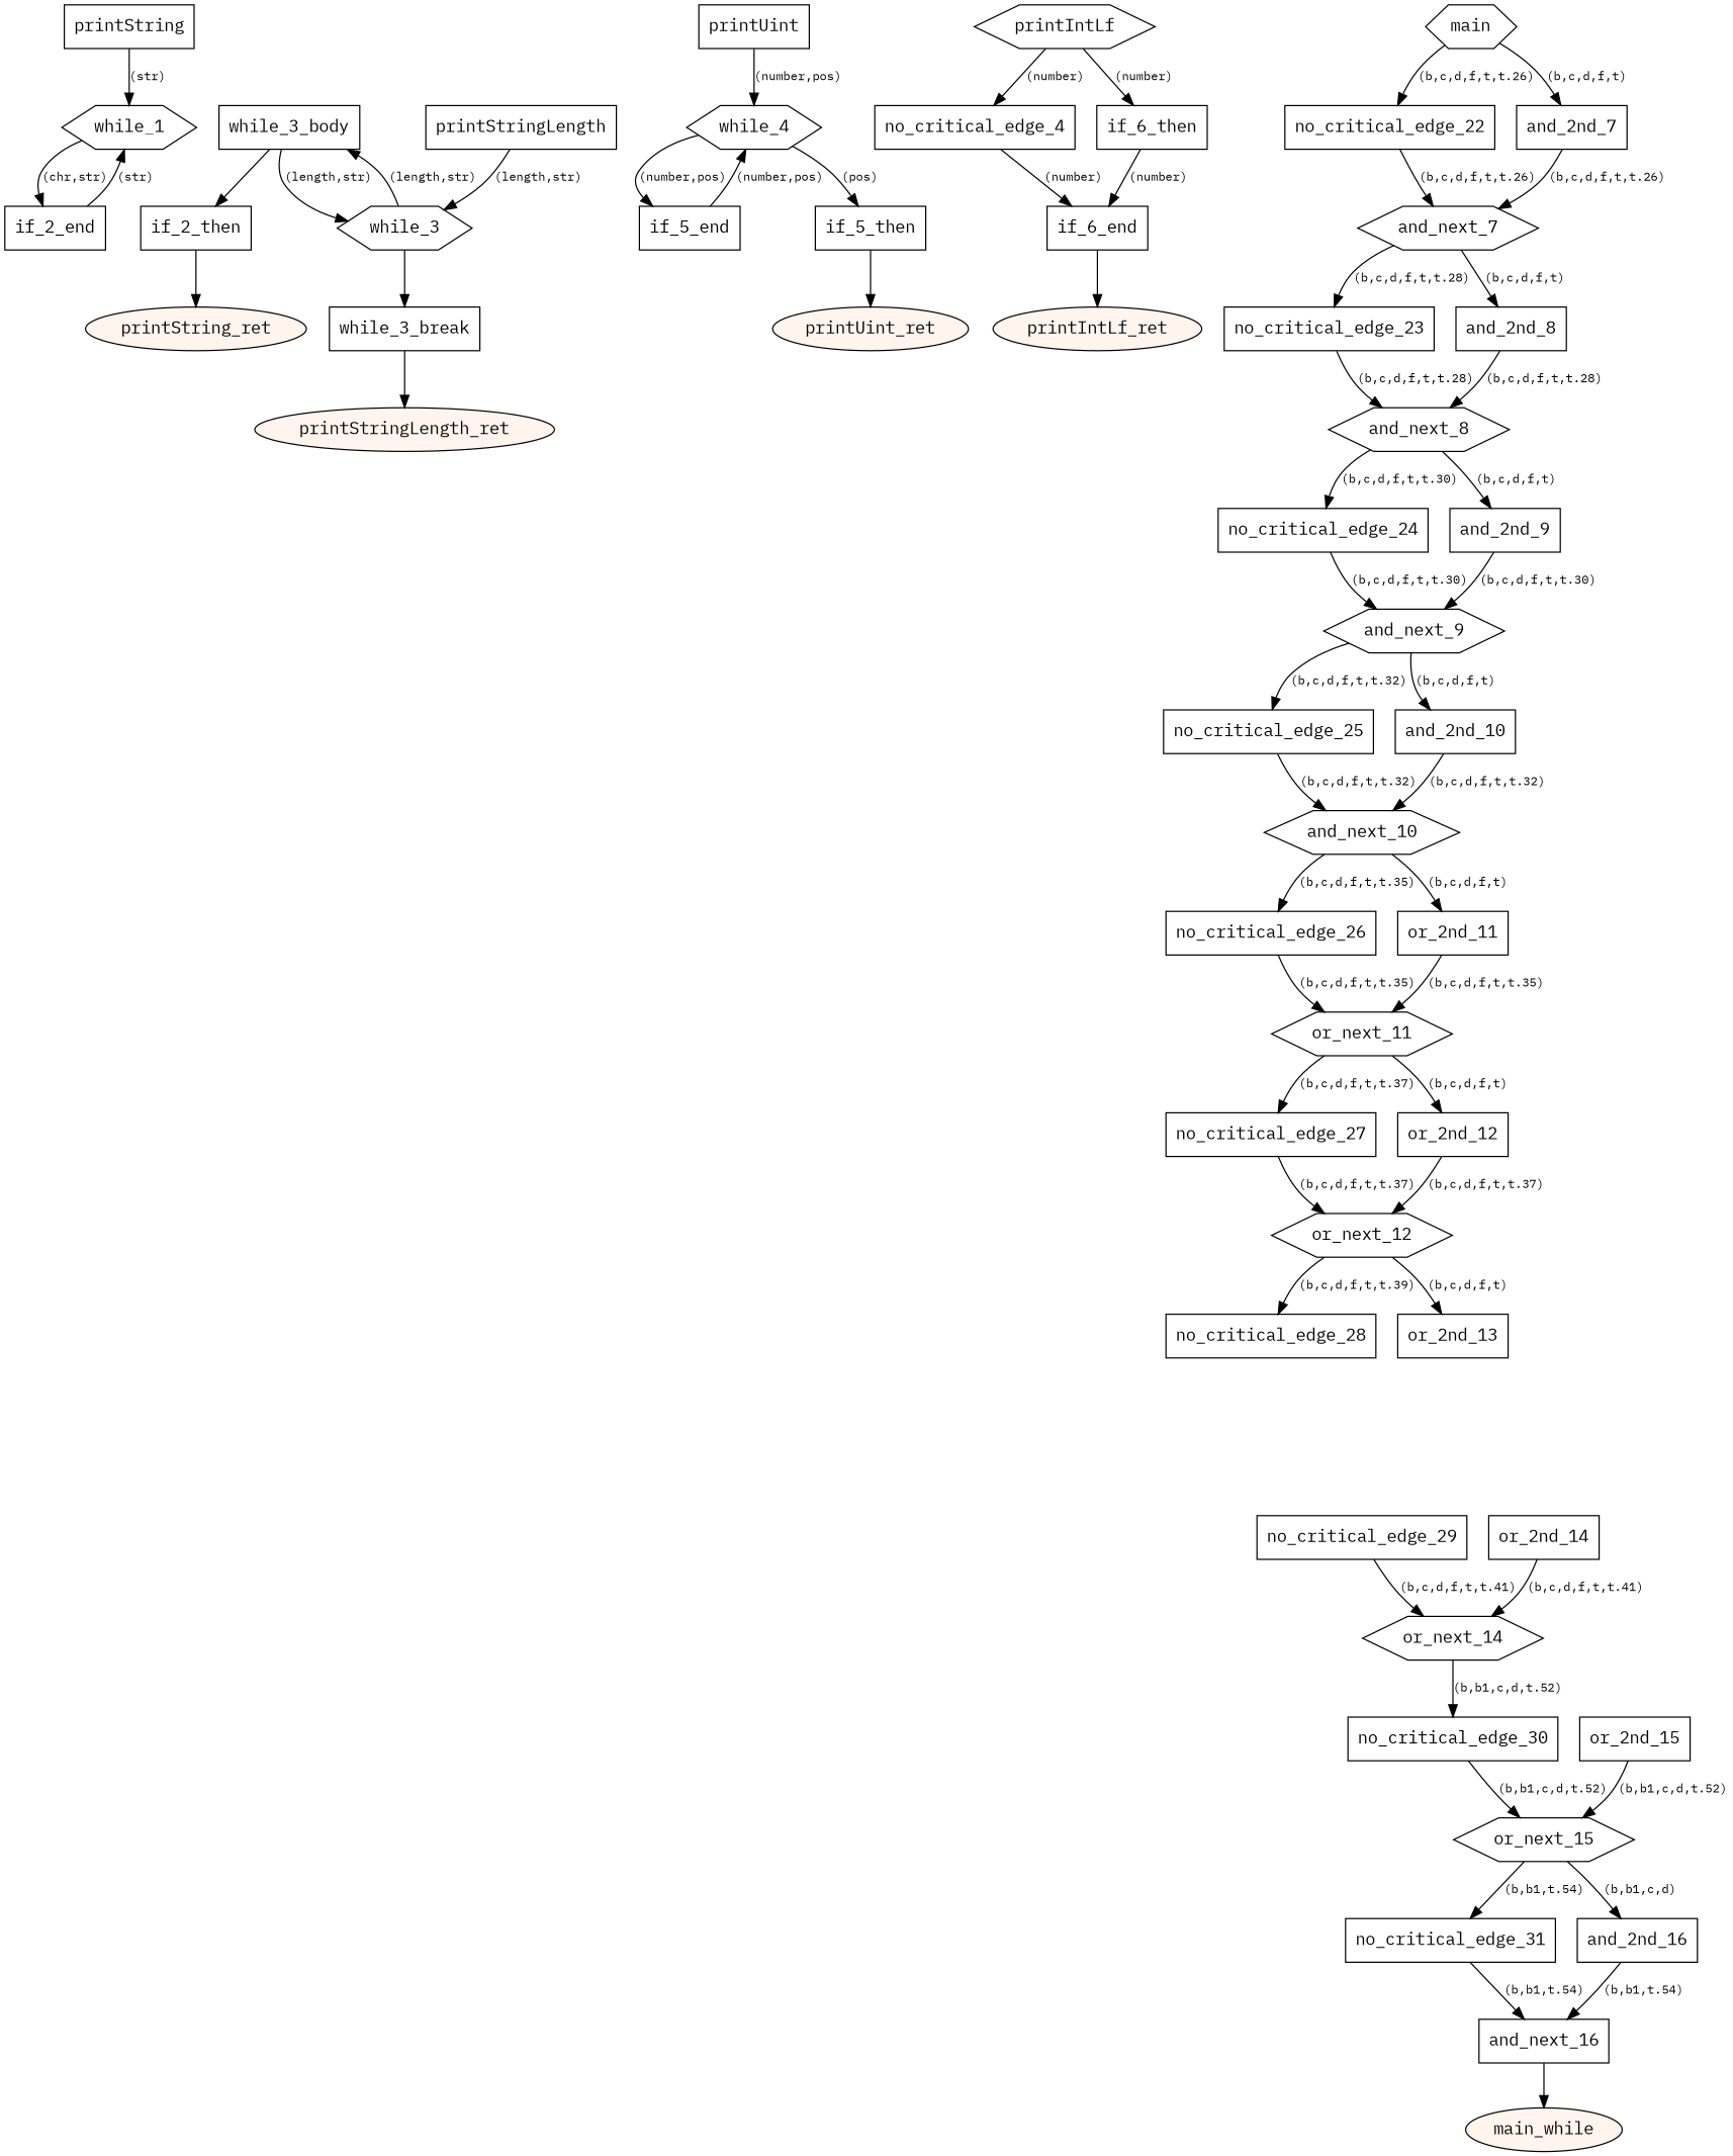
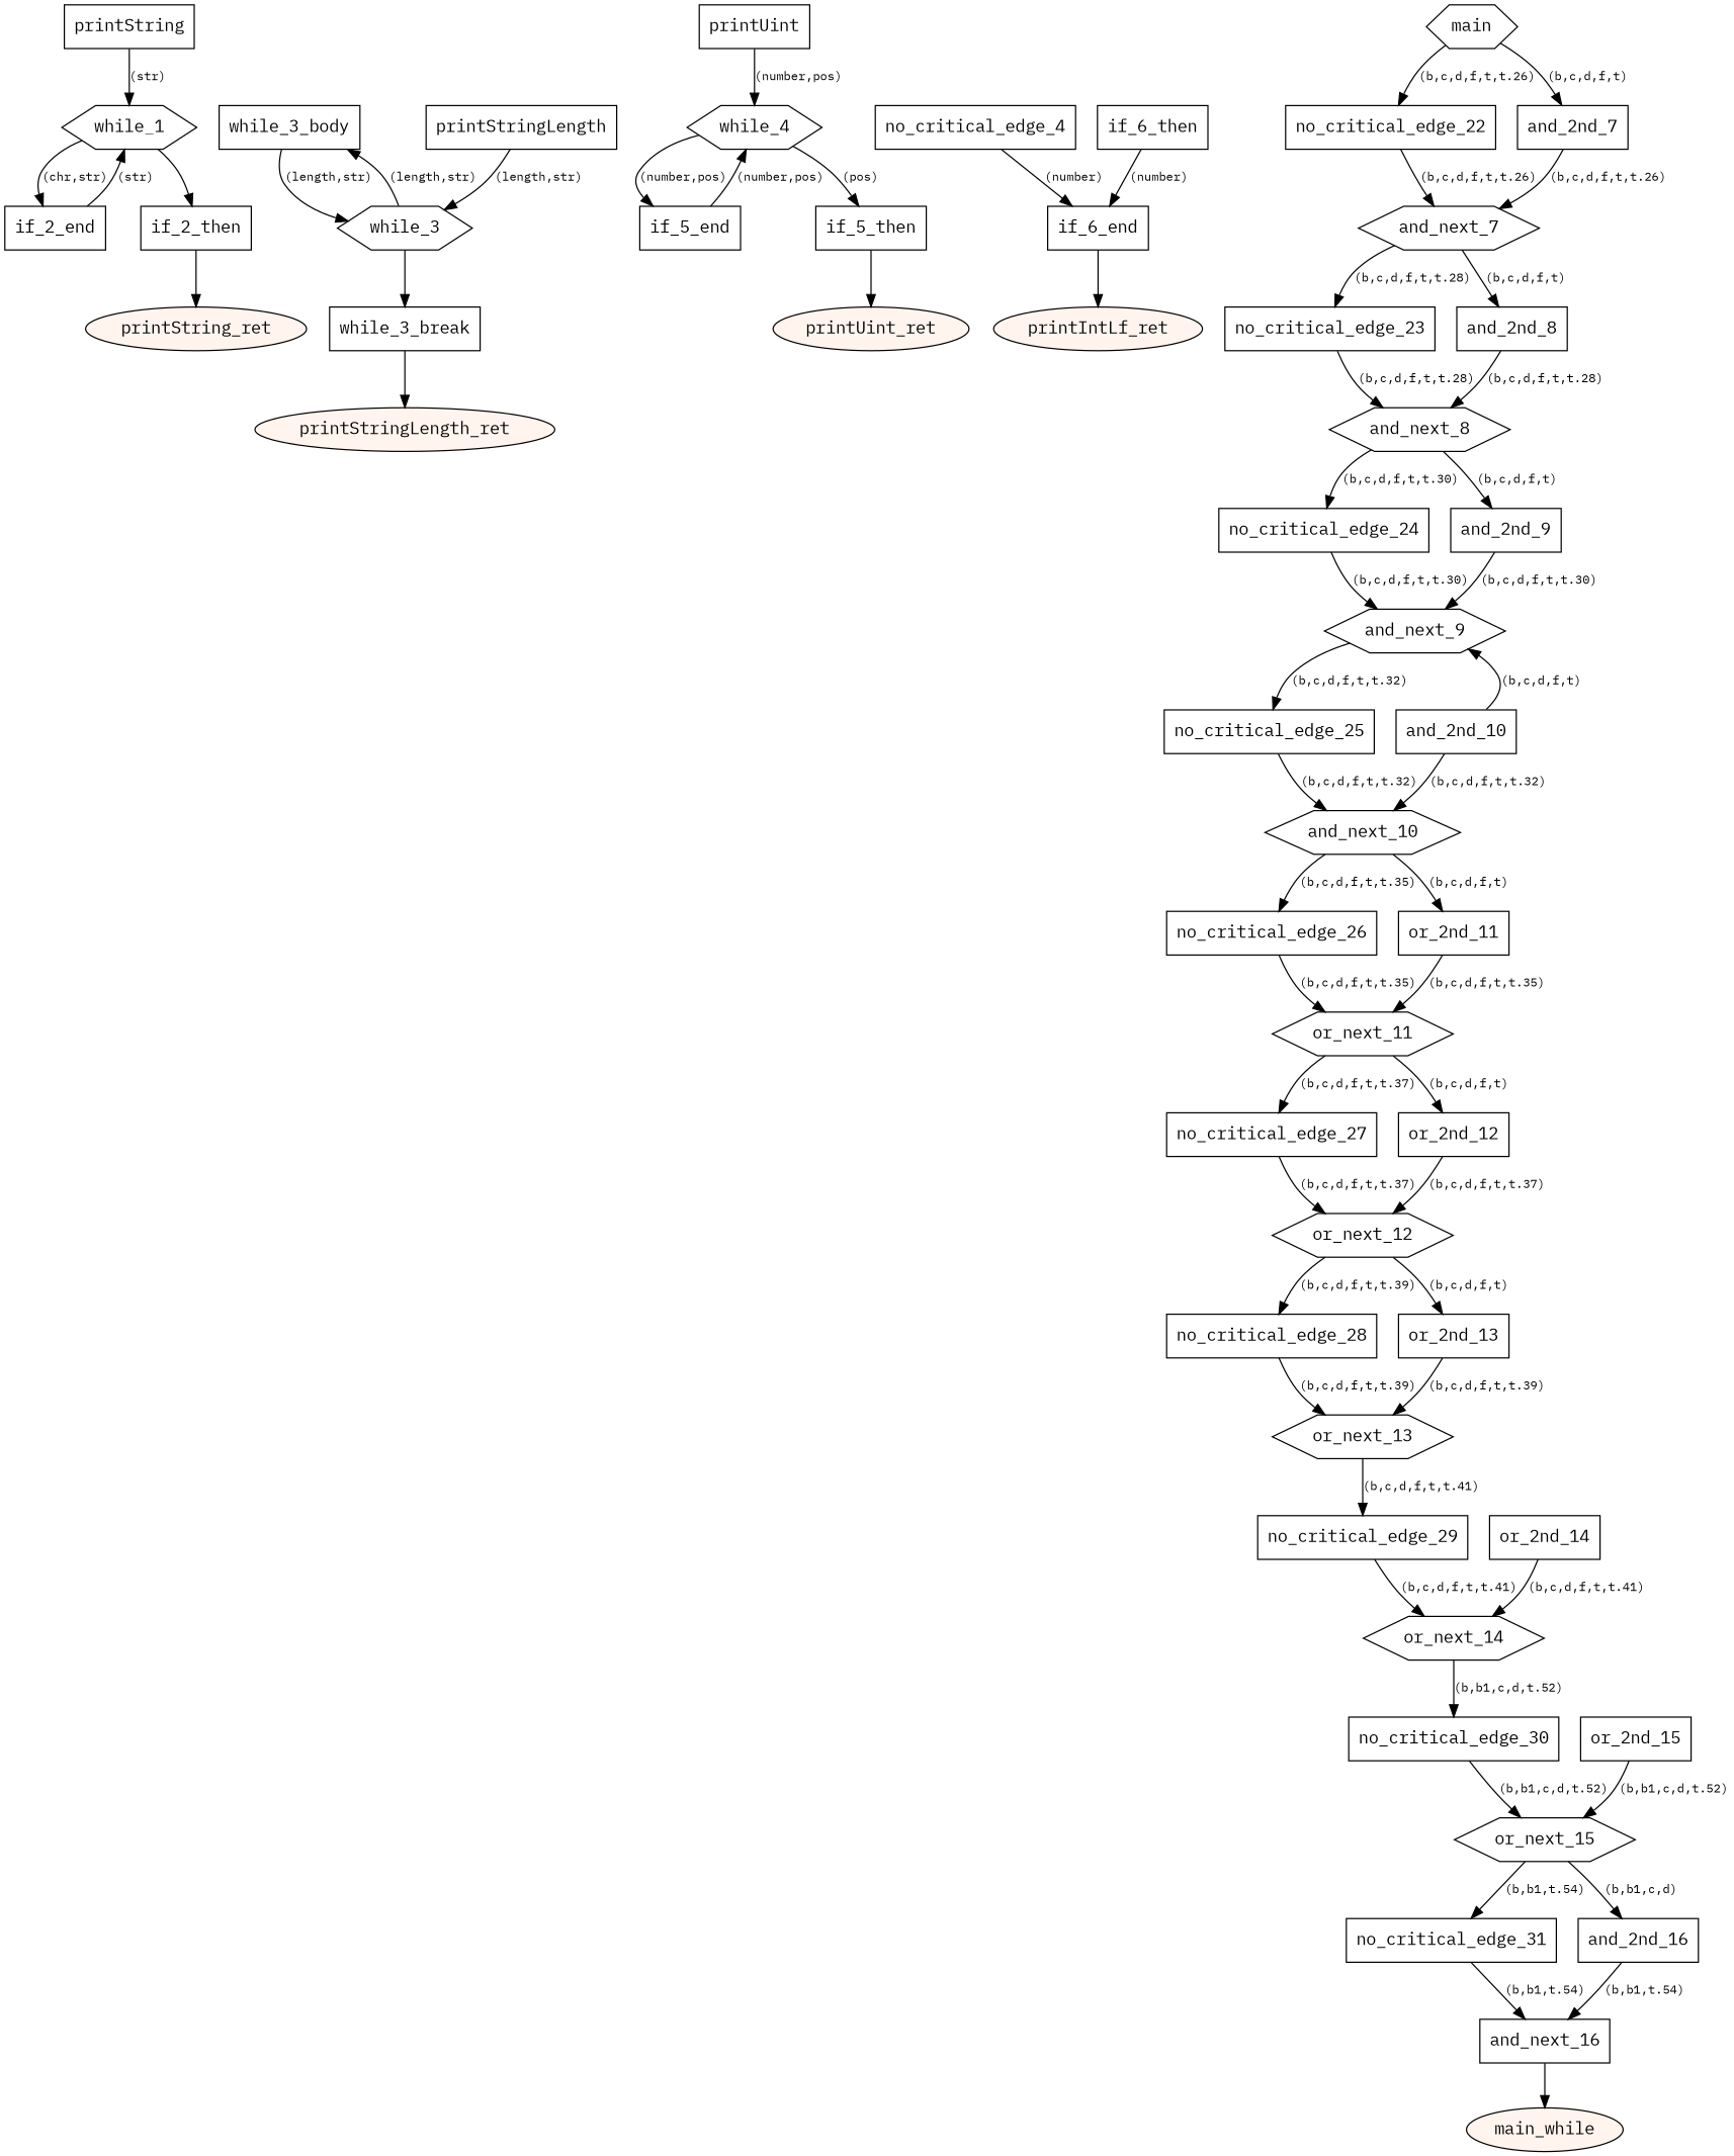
  digraph {
    fontname="IBM Plex Mono"
    node [fontname="IBM Plex Mono" shape=box]
    edge [fontname="IBM Plex Mono" fontsize="10pt"]
    n1 [label=printString]
    n2 [label=while_1 shape=hexagon]
    n3 [label=if_2_end]
    n4 [label=if_2_then]
    n5 [fillcolor="#fff5ee" label=printString_ret shape=oval style=filled]
    n6 [label=printStringLength]
    n7 [label=while_3 shape=hexagon]
    n8 [label=while_3_body]
    n9 [label=while_3_break]
    n10 [fillcolor="#fff5ee" label=printStringLength_ret shape=oval style=filled]
    n11 [label=printUint]
    n12 [label=while_4 shape=hexagon]
    n13 [label=if_5_end]
    n14 [label=if_5_then]
    n15 [fillcolor="#fff5ee" label=printUint_ret shape=oval style=filled]
-   n16 [label=printIntLf shape=hexagon]
    n17 [label=no_critical_edge_4]
    n18 [label=if_6_then]
    n19 [label=if_6_end]
    n20 [fillcolor="#fff5ee" label=printIntLf_ret shape=oval style=filled]
    n21 [label=main shape=hexagon]
    n22 [label=no_critical_edge_22]
    n23 [label=and_2nd_7]
    n24 [label=and_next_7 shape=hexagon]
    n25 [label=no_critical_edge_23]
    n26 [label=and_2nd_8]
    n27 [label=and_next_8 shape=hexagon]
    n28 [label=no_critical_edge_24]
    n29 [label=and_2nd_9]
    n30 [label=and_next_9 shape=hexagon]
    n31 [label=no_critical_edge_25]
    n32 [label=and_2nd_10]
    n33 [label=and_next_10 shape=hexagon]
    n34 [label=no_critical_edge_26]
    n35 [label=or_2nd_11]
    n36 [label=or_next_11 shape=hexagon]
    n37 [label=no_critical_edge_27]
    n38 [label=or_2nd_12]
    n39 [label=or_next_12 shape=hexagon]
    n40 [label=no_critical_edge_28]
    n41 [label=or_2nd_13]
+   n42 [label=or_next_13 shape=hexagon]
    n43 [label=no_critical_edge_29]
    n44 [label=or_2nd_14]
    n45 [label=or_next_14 shape=hexagon]
    n46 [label=no_critical_edge_30]
    n47 [label=or_2nd_15]
    n48 [label=or_next_15 shape=hexagon]
    n49 [label=no_critical_edge_31]
    n50 [label=and_2nd_16]
    n51 [label=and_next_16]
    n52 [fillcolor="#fff5ee" label=main_while shape=oval style=filled]
    subgraph sub_1 {
      n1
      n2
      n3
      n4
      n5
    }
    subgraph sub_2 {
      n6
      n7
      n8
      n9
      n10
    }
    subgraph sub_3 {
      n11
      n12
      n13
      n14
      n15
    }
    subgraph sub_4 {
-     n16
      n17
      n18
      n19
      n20
    }
    subgraph sub_5 {
      n21
      n22
      n23
      n24
      n25
      n26
      n27
      n28
      n29
      n30
      n31
      n32
      n33
      n34
      n35
      n36
      n37
      n38
      n39
      n40
      n41
+     n42
      n43
      n44
      n45
      n46
      n47
      n48
      n49
      n50
      n51
      n52
    }
    n1 -> n2 [label="(str)"]
    n2 -> n3 [label="(chr,str)"]
-   n8 -> n4
+   n2 -> n4
    n3 -> n2 [label="(str)"]
    n4 -> n5
    n6 -> n7 [label="(length,str)"]
    n7 -> n8 [label="(length,str)"]
    n7 -> n9
    n8 -> n7 [label="(length,str)"]
    n9 -> n10
    n11 -> n12 [label="(number,pos)"]
    n12 -> n13 [label="(number,pos)"]
    n12 -> n14 [label="(pos)"]
    n13 -> n12 [label="(number,pos)"]
    n14 -> n15
-   n16 -> n17 [label="(number)"]
-   n16 -> n18 [label="(number)"]
    n17 -> n19 [label="(number)"]
    n18 -> n19 [label="(number)"]
    n19 -> n20
    n21 -> n22 [label="(b,c,d,f,t,t.26)"]
    n21 -> n23 [label="(b,c,d,f,t)"]
    n22 -> n24 [label="(b,c,d,f,t,t.26)"]
    n23 -> n24 [label="(b,c,d,f,t,t.26)"]
    n24 -> n25 [label="(b,c,d,f,t,t.28)"]
    n24 -> n26 [label="(b,c,d,f,t)"]
    n25 -> n27 [label="(b,c,d,f,t,t.28)"]
    n26 -> n27 [label="(b,c,d,f,t,t.28)"]
    n27 -> n28 [label="(b,c,d,f,t,t.30)"]
    n27 -> n29 [label="(b,c,d,f,t)"]
    n28 -> n30 [label="(b,c,d,f,t,t.30)"]
    n29 -> n30 [label="(b,c,d,f,t,t.30)"]
    n30 -> n31 [label="(b,c,d,f,t,t.32)"]
-   n30 -> n32 [label="(b,c,d,f,t)"]
+   n32 -> n30 [label="(b,c,d,f,t)"]
    n31 -> n33 [label="(b,c,d,f,t,t.32)"]
    n32 -> n33 [label="(b,c,d,f,t,t.32)"]
    n33 -> n34 [label="(b,c,d,f,t,t.35)"]
    n33 -> n35 [label="(b,c,d,f,t)"]
    n34 -> n36 [label="(b,c,d,f,t,t.35)"]
    n35 -> n36 [label="(b,c,d,f,t,t.35)"]
    n36 -> n37 [label="(b,c,d,f,t,t.37)"]
    n36 -> n38 [label="(b,c,d,f,t)"]
    n37 -> n39 [label="(b,c,d,f,t,t.37)"]
    n38 -> n39 [label="(b,c,d,f,t,t.37)"]
    n39 -> n40 [label="(b,c,d,f,t,t.39)"]
    n39 -> n41 [label="(b,c,d,f,t)"]
+   n40 -> n42 [label="(b,c,d,f,t,t.39)"]
+   n41 -> n42 [label="(b,c,d,f,t,t.39)"]
+   n42 -> n43 [label="(b,c,d,f,t,t.41)"]
    n43 -> n45 [label="(b,c,d,f,t,t.41)"]
    n44 -> n45 [label="(b,c,d,f,t,t.41)"]
    n45 -> n46 [label="(b,b1,c,d,t.52)"]
    n46 -> n48 [label="(b,b1,c,d,t.52)"]
    n47 -> n48 [label="(b,b1,c,d,t.52)"]
    n48 -> n49 [label="(b,b1,t.54)"]
    n48 -> n50 [label="(b,b1,c,d)"]
    n49 -> n51 [label="(b,b1,t.54)"]
    n50 -> n51 [label="(b,b1,t.54)"]
    n51 -> n52
  }
